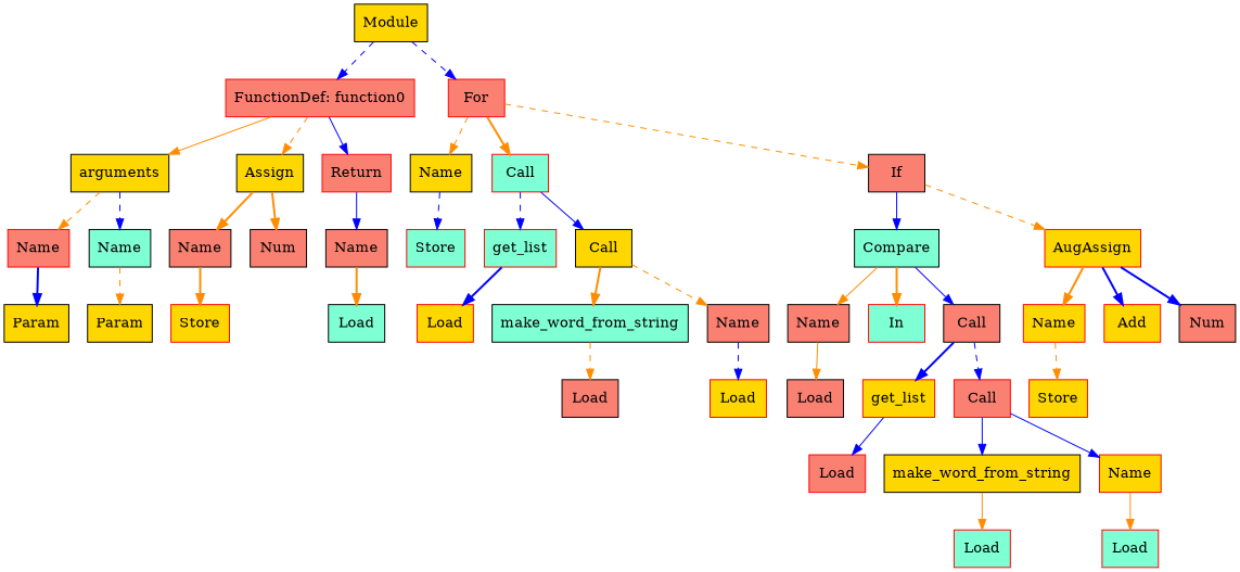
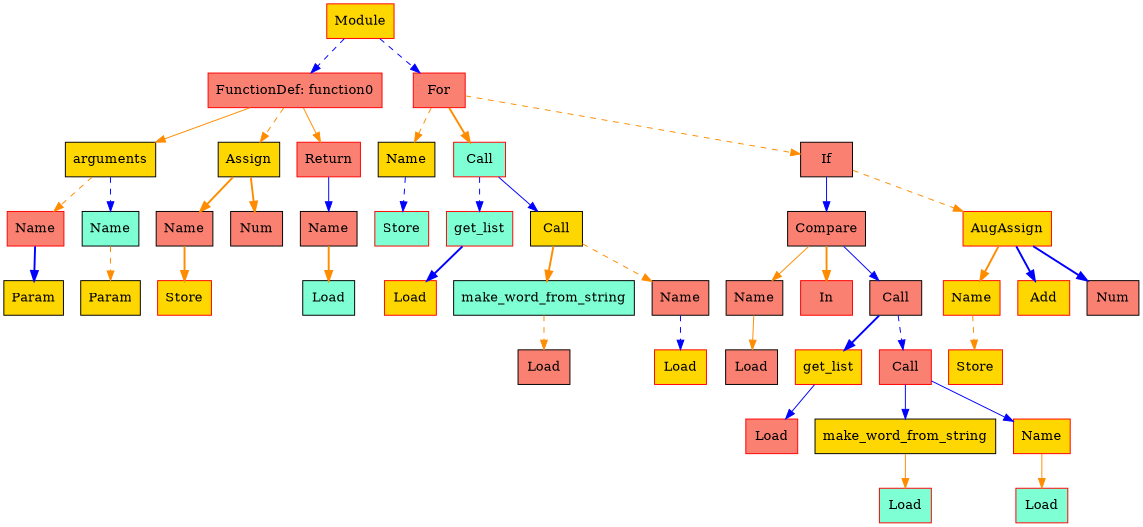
  digraph {
    node [color=red fillcolor=gold shape=rect style=filled]
    edge [color=darkorange style=dashed]
-   n1 [color=black label=Module]
+   n1 [label=Module]
    n2 [fillcolor=salmon label="FunctionDef: function0"]
    n3 [fillcolor=salmon label=For]
    n4 [color=black label=arguments]
    n5 [color=black label=Assign]
    n6 [fillcolor=salmon label=Return]
    n7 [fillcolor=salmon label=Name]
    n8 [color=black fillcolor=aquamarine label=Name]
    n9 [color=black fillcolor=salmon label=Name]
    n10 [color=black fillcolor=salmon label=Num]
    n11 [color=black label=Name]
    n12 [fillcolor=aquamarine label=Call]
    n13 [color=black fillcolor=salmon label=If]
    n14 [color=black fillcolor=salmon label=Name]
    n15 [color=black label=Param]
    n16 [color=black label=Param]
    n17 [label=Store]
    n18 [fillcolor=aquamarine label=Store]
    n19 [fillcolor=aquamarine label=get_list]
    n20 [color=black label=Call]
-   n21 [color=black fillcolor=aquamarine label=Compare]
+   n21 [color=black fillcolor=salmon label=Compare]
    n22 [label=AugAssign]
    n23 [color=black fillcolor=aquamarine label=Load]
    n24 [label=Load]
    n25 [color=black fillcolor=aquamarine label=make_word_from_string]
    n26 [color=black fillcolor=salmon label=Name]
    n27 [color=black fillcolor=salmon label=Name]
-   n28 [fillcolor=aquamarine label=In]
+   n28 [fillcolor=salmon label=In]
    n29 [color=black fillcolor=salmon label=Call]
    n30 [label=Name]
    n31 [label=Add]
    n32 [color=black fillcolor=salmon label=Num]
    n33 [color=black fillcolor=salmon label=Load]
    n34 [label=Load]
    n35 [color=black fillcolor=salmon label=Load]
    n36 [label=get_list]
    n37 [fillcolor=salmon label=Call]
    n38 [label=Store]
    n39 [fillcolor=salmon label=Load]
    n40 [color=black label=make_word_from_string]
    n41 [label=Name]
    n42 [fillcolor=aquamarine label=Load]
    n43 [fillcolor=aquamarine label=Load]
    n1 -> n2 [color=blue]
    n1 -> n3 [color=blue]
    n2 -> n4 [style=solid]
    n2 -> n5
-   n2 -> n6 [color=blue style=solid]
+   n2 -> n6 [style=solid]
    n3 -> n11
    n3 -> n12 [style=bold]
    n3 -> n13
    n4 -> n7
    n4 -> n8 [color=blue]
    n5 -> n9 [style=bold]
    n5 -> n10 [style=bold]
    n6 -> n14 [color=blue style=solid]
    n7 -> n15 [color=blue style=bold]
    n8 -> n16
    n9 -> n17 [style=bold]
    n11 -> n18 [color=blue]
    n12 -> n19 [color=blue]
    n12 -> n20 [color=blue style=solid]
    n13 -> n21 [color=blue style=solid]
    n13 -> n22
    n14 -> n23 [style=bold]
    n19 -> n24 [color=blue style=bold]
    n20 -> n25 [style=bold]
    n20 -> n26
    n21 -> n27 [style=solid]
    n21 -> n28 [style=bold]
    n21 -> n29 [color=blue style=solid]
    n22 -> n30 [style=bold]
    n22 -> n31 [color=blue style=bold]
    n22 -> n32 [color=blue style=bold]
    n25 -> n33
    n26 -> n34 [color=blue]
    n27 -> n35 [style=solid]
    n29 -> n36 [color=blue style=bold]
    n29 -> n37 [color=blue]
    n30 -> n38
    n36 -> n39 [color=blue style=solid]
    n37 -> n40 [color=blue style=solid]
    n37 -> n41 [color=blue style=solid]
    n40 -> n42 [style=solid]
    n41 -> n43 [style=solid]
  }
